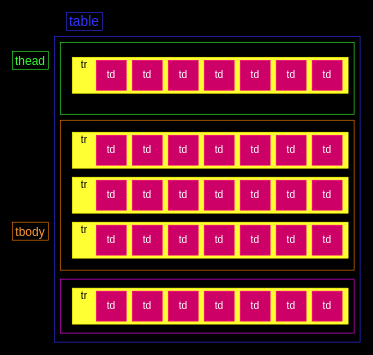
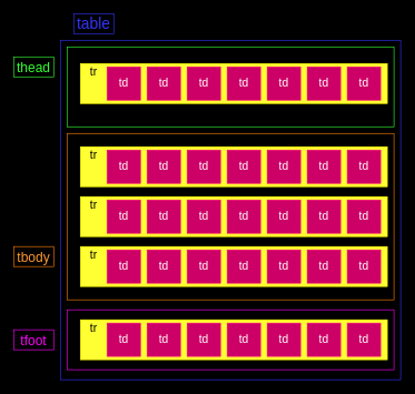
  <mxCell id="0" />
  <mxCell id="1" parent="0" />
  <mxCell id="2" value="" style="whiteSpace=wrap;html=1;aspect=fixed;strokeColor=#3333FF;fontColor=#3333FF;labelBackgroundColor=#000000;fillColor=#000000;" parent="1" vertex="1"><mxGeometry x="90" y="60" width="510" height="510" as="geometry" /></mxCell>
  <mxCell id="3" value="" style="rounded=0;whiteSpace=wrap;html=1;fontSize=20;strokeColor=#FF00FF;fontColor=#FF00FF;labelBackgroundColor=#000000;fillColor=#000000;" vertex="1" parent="1"><mxGeometry x="100" y="465" width="490" height="90" as="geometry" /></mxCell>
  <mxCell id="4" value="" style="rounded=0;whiteSpace=wrap;html=1;fontSize=20;strokeColor=#33FF33;labelBackgroundColor=#000000;fillColor=#000000;" vertex="1" parent="1"><mxGeometry x="100" y="70" width="490" height="120" as="geometry" /></mxCell>
  <mxCell id="5" value="table" style="text;html=1;align=center;verticalAlign=middle;whiteSpace=wrap;rounded=0;fontSize=23;strokeColor=#3333FF;fontColor=#3333FF;" parent="1" vertex="1"><mxGeometry x="110" y="20" width="60" height="30" as="geometry" /></mxCell>
  <mxCell id="6" value="thead" style="text;html=1;strokeColor=#33FF33;fillColor=none;align=center;verticalAlign=middle;whiteSpace=wrap;rounded=0;fontSize=20;fontColor=#33FF33;" vertex="1" parent="1"><mxGeometry x="20" y="85" width="60" height="30" as="geometry" /></mxCell>
+ <mxCell id="7" value="tfoot" style="text;html=1;strokeColor=#FF00FF;fillColor=none;align=center;verticalAlign=middle;whiteSpace=wrap;rounded=0;fontSize=20;fontColor=#FF00FF;" vertex="1" parent="1"><mxGeometry x="20" y="495" width="60" height="30" as="geometry" /></mxCell>
  <mxCell id="8" value="tbody" style="text;html=1;strokeColor=#FF8000;fillColor=none;align=center;verticalAlign=middle;whiteSpace=wrap;rounded=0;fontSize=20;fontColor=#FF9933;" vertex="1" parent="1"><mxGeometry x="20" y="370" width="60" height="30" as="geometry" /></mxCell>
  <mxCell id="9" value="" style="rounded=0;whiteSpace=wrap;html=1;fontSize=20;strokeColor=#FF8000;fontColor=#FF9933;labelBackgroundColor=#000000;fillColor=#000000;" vertex="1" parent="1"><mxGeometry x="100" y="200" width="490" height="250" as="geometry" /></mxCell>
  <mxCell id="10" value="" style="rounded=0;whiteSpace=wrap;html=1;fontSize=15;strokeColor=#FFFF00;fillColor=#FFFF33;" vertex="1" parent="1"><mxGeometry x="120" y="95" width="460" height="60" as="geometry" /></mxCell>
  <mxCell id="11" value="td" style="whiteSpace=wrap;html=1;aspect=fixed;fontSize=17;fontColor=#FFFFFF;strokeColor=#FF0080;fillColor=#CC0066;" vertex="1" parent="1"><mxGeometry x="160" y="100" width="50" height="50" as="geometry" /></mxCell>
  <mxCell id="12" value="td" style="whiteSpace=wrap;html=1;aspect=fixed;fontSize=17;fontColor=#FFFFFF;strokeColor=#FF0080;fillColor=#CC0066;" vertex="1" parent="1"><mxGeometry x="220" y="100" width="50" height="50" as="geometry" /></mxCell>
  <mxCell id="13" value="td" style="whiteSpace=wrap;html=1;aspect=fixed;fontSize=17;fontColor=#FFFFFF;strokeColor=#FF0080;fillColor=#CC0066;" vertex="1" parent="1"><mxGeometry x="280" y="100" width="50" height="50" as="geometry" /></mxCell>
  <mxCell id="14" value="td" style="whiteSpace=wrap;html=1;aspect=fixed;fontSize=17;fontColor=#FFFFFF;strokeColor=#FF0080;fillColor=#CC0066;" vertex="1" parent="1"><mxGeometry x="340" y="100" width="50" height="50" as="geometry" /></mxCell>
  <mxCell id="15" value="td" style="whiteSpace=wrap;html=1;aspect=fixed;fontSize=17;fontColor=#FFFFFF;strokeColor=#FF0080;fillColor=#CC0066;" vertex="1" parent="1"><mxGeometry x="400" y="100" width="50" height="50" as="geometry" /></mxCell>
  <mxCell id="16" value="td" style="whiteSpace=wrap;html=1;aspect=fixed;fontSize=17;fontColor=#FFFFFF;strokeColor=#FF0080;fillColor=#CC0066;" vertex="1" parent="1"><mxGeometry x="460" y="100" width="50" height="50" as="geometry" /></mxCell>
  <mxCell id="17" value="tr" style="text;html=1;strokeColor=none;fillColor=none;align=center;verticalAlign=middle;whiteSpace=wrap;rounded=0;fontSize=17;fontColor=#000000;" vertex="1" parent="1"><mxGeometry x="120" y="95" width="40" height="25" as="geometry" /></mxCell>
  <mxCell id="18" value="" style="rounded=0;whiteSpace=wrap;html=1;fontSize=15;strokeColor=#FFFF00;fillColor=#FFFF33;" vertex="1" parent="1"><mxGeometry x="120" y="220" width="460" height="60" as="geometry" /></mxCell>
  <mxCell id="19" value="td" style="whiteSpace=wrap;html=1;aspect=fixed;fontSize=17;fontColor=#FFFFFF;strokeColor=#FF0080;fillColor=#CC0066;" vertex="1" parent="1"><mxGeometry x="160" y="225" width="50" height="50" as="geometry" /></mxCell>
  <mxCell id="20" value="td" style="whiteSpace=wrap;html=1;aspect=fixed;fontSize=17;fontColor=#FFFFFF;strokeColor=#FF0080;fillColor=#CC0066;" vertex="1" parent="1"><mxGeometry x="220" y="225" width="50" height="50" as="geometry" /></mxCell>
  <mxCell id="21" value="td" style="whiteSpace=wrap;html=1;aspect=fixed;fontSize=17;fontColor=#FFFFFF;strokeColor=#FF0080;fillColor=#CC0066;" vertex="1" parent="1"><mxGeometry x="280" y="225" width="50" height="50" as="geometry" /></mxCell>
  <mxCell id="22" value="td" style="whiteSpace=wrap;html=1;aspect=fixed;fontSize=17;fontColor=#FFFFFF;strokeColor=#FF0080;fillColor=#CC0066;" vertex="1" parent="1"><mxGeometry x="340" y="225" width="50" height="50" as="geometry" /></mxCell>
  <mxCell id="23" value="td" style="whiteSpace=wrap;html=1;aspect=fixed;fontSize=17;fontColor=#FFFFFF;strokeColor=#FF0080;fillColor=#CC0066;" vertex="1" parent="1"><mxGeometry x="400" y="225" width="50" height="50" as="geometry" /></mxCell>
  <mxCell id="24" value="td" style="whiteSpace=wrap;html=1;aspect=fixed;fontSize=17;fontColor=#FFFFFF;strokeColor=#FF0080;fillColor=#CC0066;" vertex="1" parent="1"><mxGeometry x="460" y="225" width="50" height="50" as="geometry" /></mxCell>
  <mxCell id="25" value="tr" style="text;html=1;strokeColor=none;fillColor=none;align=center;verticalAlign=middle;whiteSpace=wrap;rounded=0;fontSize=17;fontColor=#000000;" vertex="1" parent="1"><mxGeometry x="120" y="220" width="40" height="25" as="geometry" /></mxCell>
  <mxCell id="26" value="" style="rounded=0;whiteSpace=wrap;html=1;fontSize=15;strokeColor=#FFFF00;fillColor=#FFFF33;" vertex="1" parent="1"><mxGeometry x="120" y="295" width="460" height="60" as="geometry" /></mxCell>
  <mxCell id="27" value="td" style="whiteSpace=wrap;html=1;aspect=fixed;fontSize=17;fontColor=#FFFFFF;strokeColor=#FF0080;fillColor=#CC0066;" vertex="1" parent="1"><mxGeometry x="160" y="300" width="50" height="50" as="geometry" /></mxCell>
  <mxCell id="28" value="td" style="whiteSpace=wrap;html=1;aspect=fixed;fontSize=17;fontColor=#FFFFFF;strokeColor=#FF0080;fillColor=#CC0066;" vertex="1" parent="1"><mxGeometry x="220" y="300" width="50" height="50" as="geometry" /></mxCell>
  <mxCell id="29" value="td" style="whiteSpace=wrap;html=1;aspect=fixed;fontSize=17;fontColor=#FFFFFF;strokeColor=#FF0080;fillColor=#CC0066;" vertex="1" parent="1"><mxGeometry x="280" y="300" width="50" height="50" as="geometry" /></mxCell>
  <mxCell id="30" value="td" style="whiteSpace=wrap;html=1;aspect=fixed;fontSize=17;fontColor=#FFFFFF;strokeColor=#FF0080;fillColor=#CC0066;" vertex="1" parent="1"><mxGeometry x="340" y="300" width="50" height="50" as="geometry" /></mxCell>
  <mxCell id="31" value="td" style="whiteSpace=wrap;html=1;aspect=fixed;fontSize=17;fontColor=#FFFFFF;strokeColor=#FF0080;fillColor=#CC0066;" vertex="1" parent="1"><mxGeometry x="400" y="300" width="50" height="50" as="geometry" /></mxCell>
  <mxCell id="32" value="td" style="whiteSpace=wrap;html=1;aspect=fixed;fontSize=17;fontColor=#FFFFFF;strokeColor=#FF0080;fillColor=#CC0066;" vertex="1" parent="1"><mxGeometry x="460" y="300" width="50" height="50" as="geometry" /></mxCell>
  <mxCell id="33" value="tr" style="text;html=1;strokeColor=none;fillColor=none;align=center;verticalAlign=middle;whiteSpace=wrap;rounded=0;fontSize=17;fontColor=#000000;" vertex="1" parent="1"><mxGeometry x="120" y="295" width="40" height="25" as="geometry" /></mxCell>
  <mxCell id="34" value="" style="rounded=0;whiteSpace=wrap;html=1;fontSize=15;strokeColor=#FFFF00;fillColor=#FFFF33;" vertex="1" parent="1"><mxGeometry x="120" y="370" width="460" height="60" as="geometry" /></mxCell>
  <mxCell id="35" value="td" style="whiteSpace=wrap;html=1;aspect=fixed;fontSize=17;fontColor=#FFFFFF;strokeColor=#FF0080;fillColor=#CC0066;" vertex="1" parent="1"><mxGeometry x="160" y="375" width="50" height="50" as="geometry" /></mxCell>
  <mxCell id="36" value="td" style="whiteSpace=wrap;html=1;aspect=fixed;fontSize=17;fontColor=#FFFFFF;strokeColor=#FF0080;fillColor=#CC0066;" vertex="1" parent="1"><mxGeometry x="220" y="375" width="50" height="50" as="geometry" /></mxCell>
  <mxCell id="37" value="td" style="whiteSpace=wrap;html=1;aspect=fixed;fontSize=17;fontColor=#FFFFFF;strokeColor=#FF0080;fillColor=#CC0066;" vertex="1" parent="1"><mxGeometry x="280" y="375" width="50" height="50" as="geometry" /></mxCell>
  <mxCell id="38" value="td" style="whiteSpace=wrap;html=1;aspect=fixed;fontSize=17;fontColor=#FFFFFF;strokeColor=#FF0080;fillColor=#CC0066;" vertex="1" parent="1"><mxGeometry x="340" y="375" width="50" height="50" as="geometry" /></mxCell>
  <mxCell id="39" value="td" style="whiteSpace=wrap;html=1;aspect=fixed;fontSize=17;fontColor=#FFFFFF;strokeColor=#FF0080;fillColor=#CC0066;" vertex="1" parent="1"><mxGeometry x="400" y="375" width="50" height="50" as="geometry" /></mxCell>
  <mxCell id="40" value="td" style="whiteSpace=wrap;html=1;aspect=fixed;fontSize=17;fontColor=#FFFFFF;strokeColor=#FF0080;fillColor=#CC0066;" vertex="1" parent="1"><mxGeometry x="460" y="375" width="50" height="50" as="geometry" /></mxCell>
  <mxCell id="41" value="tr" style="text;html=1;strokeColor=none;fillColor=none;align=center;verticalAlign=middle;whiteSpace=wrap;rounded=0;fontSize=17;fontColor=#000000;" vertex="1" parent="1"><mxGeometry x="120" y="370" width="40" height="25" as="geometry" /></mxCell>
  <mxCell id="42" value="" style="rounded=0;whiteSpace=wrap;html=1;fontSize=15;strokeColor=#FFFF00;fillColor=#FFFF33;" vertex="1" parent="1"><mxGeometry x="120" y="480" width="460" height="60" as="geometry" /></mxCell>
  <mxCell id="43" value="td" style="whiteSpace=wrap;html=1;aspect=fixed;fontSize=17;fontColor=#FFFFFF;strokeColor=#FF0080;fillColor=#CC0066;" vertex="1" parent="1"><mxGeometry x="160" y="485" width="50" height="50" as="geometry" /></mxCell>
  <mxCell id="44" value="td" style="whiteSpace=wrap;html=1;aspect=fixed;fontSize=17;fontColor=#FFFFFF;strokeColor=#FF0080;fillColor=#CC0066;" vertex="1" parent="1"><mxGeometry x="220" y="485" width="50" height="50" as="geometry" /></mxCell>
  <mxCell id="45" value="td" style="whiteSpace=wrap;html=1;aspect=fixed;fontSize=17;fontColor=#FFFFFF;strokeColor=#FF0080;fillColor=#CC0066;" vertex="1" parent="1"><mxGeometry x="280" y="485" width="50" height="50" as="geometry" /></mxCell>
  <mxCell id="46" value="td" style="whiteSpace=wrap;html=1;aspect=fixed;fontSize=17;fontColor=#FFFFFF;strokeColor=#FF0080;fillColor=#CC0066;" vertex="1" parent="1"><mxGeometry x="340" y="485" width="50" height="50" as="geometry" /></mxCell>
  <mxCell id="47" value="td" style="whiteSpace=wrap;html=1;aspect=fixed;fontSize=17;fontColor=#FFFFFF;strokeColor=#FF0080;fillColor=#CC0066;" vertex="1" parent="1"><mxGeometry x="400" y="485" width="50" height="50" as="geometry" /></mxCell>
  <mxCell id="48" value="td" style="whiteSpace=wrap;html=1;aspect=fixed;fontSize=17;fontColor=#FFFFFF;strokeColor=#FF0080;fillColor=#CC0066;" vertex="1" parent="1"><mxGeometry x="460" y="485" width="50" height="50" as="geometry" /></mxCell>
  <mxCell id="49" value="tr" style="text;html=1;strokeColor=none;fillColor=none;align=center;verticalAlign=middle;whiteSpace=wrap;rounded=0;fontSize=17;fontColor=#000000;" vertex="1" parent="1"><mxGeometry x="120" y="480" width="40" height="25" as="geometry" /></mxCell>
  <mxCell id="50" value="td" style="whiteSpace=wrap;html=1;aspect=fixed;fontSize=17;fontColor=#FFFFFF;strokeColor=#FF0080;fillColor=#CC0066;" vertex="1" parent="1"><mxGeometry x="520" y="100" width="50" height="50" as="geometry" /></mxCell>
  <mxCell id="51" value="td" style="whiteSpace=wrap;html=1;aspect=fixed;fontSize=17;fontColor=#FFFFFF;strokeColor=#FF0080;fillColor=#CC0066;" vertex="1" parent="1"><mxGeometry x="520" y="225" width="50" height="50" as="geometry" /></mxCell>
  <mxCell id="52" value="td" style="whiteSpace=wrap;html=1;aspect=fixed;fontSize=17;fontColor=#FFFFFF;strokeColor=#FF0080;fillColor=#CC0066;" vertex="1" parent="1"><mxGeometry x="520" y="300" width="50" height="50" as="geometry" /></mxCell>
  <mxCell id="53" value="td" style="whiteSpace=wrap;html=1;aspect=fixed;fontSize=17;fontColor=#FFFFFF;strokeColor=#FF0080;fillColor=#CC0066;" vertex="1" parent="1"><mxGeometry x="520" y="375" width="50" height="50" as="geometry" /></mxCell>
  <mxCell id="54" value="td" style="whiteSpace=wrap;html=1;aspect=fixed;fontSize=17;fontColor=#FFFFFF;strokeColor=#FF0080;fillColor=#CC0066;" vertex="1" parent="1"><mxGeometry x="520" y="485" width="50" height="50" as="geometry" /></mxCell>
